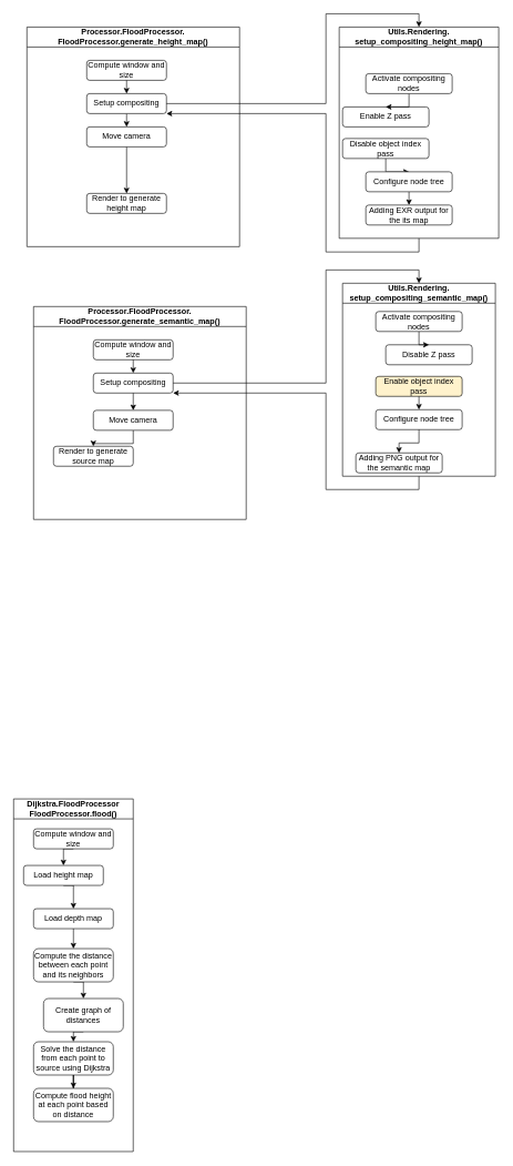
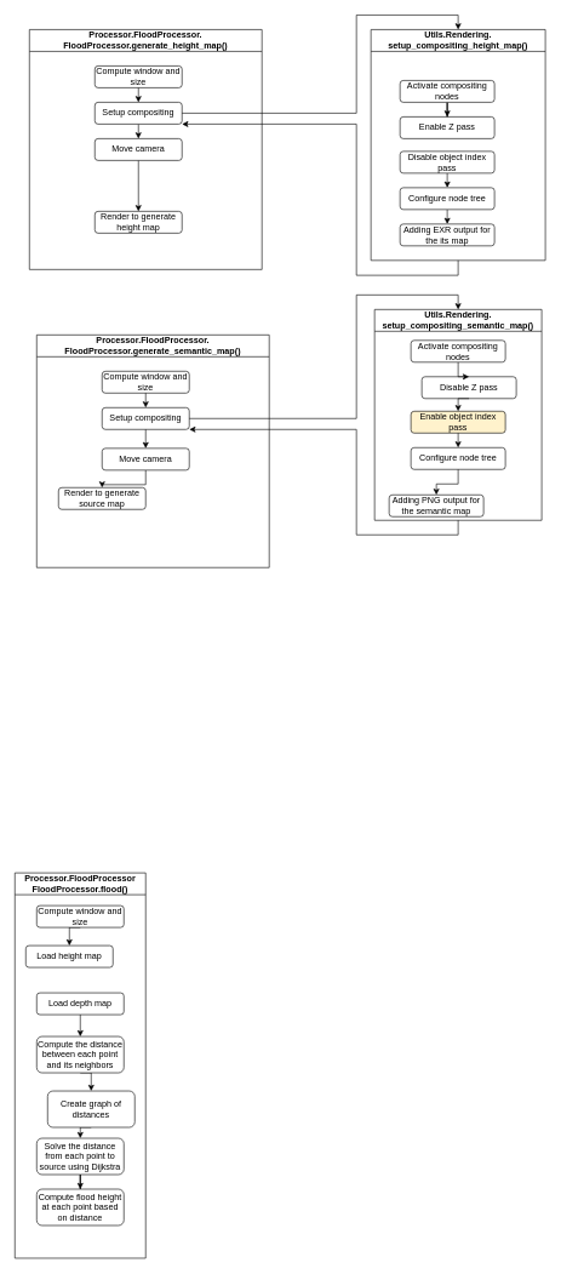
  <mxCell id="0" />
  <mxCell id="1" parent="0" />
- <mxCell id="2" value="Dijkstra.FloodProcessor&lt;br&gt;FloodProcessor.flood()" style="swimlane;whiteSpace=wrap;html=1;startSize=30;" parent="1" vertex="1"><mxGeometry x="20" y="1200" width="180" height="530" as="geometry"><mxRectangle x="80" y="890" width="250" height="30" as="alternateBounds" /></mxGeometry></mxCell>
+ <mxCell id="2" value="Processor.FloodProcessor&lt;br&gt;FloodProcessor.flood()" style="swimlane;whiteSpace=wrap;html=1;startSize=30;" parent="1" vertex="1"><mxGeometry x="20" y="1200" width="180" height="530" as="geometry"><mxRectangle x="80" y="890" width="250" height="30" as="alternateBounds" /></mxGeometry></mxCell>
  <mxCell id="3" style="edgeStyle=orthogonalEdgeStyle;rounded=0;orthogonalLoop=1;jettySize=auto;html=1;exitX=0.5;exitY=1;exitDx=0;exitDy=0;entryX=0.5;entryY=0;entryDx=0;entryDy=0;" edge="1" parent="2" source="4" target="6"><mxGeometry relative="1" as="geometry" /></mxCell>
  <mxCell id="4" value="Compute window and size" style="rounded=1;whiteSpace=wrap;html=1;fontSize=12;glass=0;strokeWidth=1;shadow=0;" vertex="1" parent="2"><mxGeometry x="30" y="45" width="120" height="30" as="geometry" /></mxCell>
- <mxCell id="5" style="edgeStyle=orthogonalEdgeStyle;rounded=0;orthogonalLoop=1;jettySize=auto;html=1;exitX=0.5;exitY=1;exitDx=0;exitDy=0;entryX=0.5;entryY=0;entryDx=0;entryDy=0;" edge="1" parent="2" source="6" target="8"><mxGeometry relative="1" as="geometry" /></mxCell>
  <mxCell id="6" value="Load height map" style="rounded=1;whiteSpace=wrap;html=1;fontSize=12;glass=0;strokeWidth=1;shadow=0;" vertex="1" parent="2"><mxGeometry x="15" y="100" width="120" height="30" as="geometry" /></mxCell>
  <mxCell id="7" style="edgeStyle=orthogonalEdgeStyle;rounded=0;orthogonalLoop=1;jettySize=auto;html=1;exitX=0.5;exitY=1;exitDx=0;exitDy=0;entryX=0.5;entryY=0;entryDx=0;entryDy=0;" edge="1" parent="2" source="8" target="10"><mxGeometry relative="1" as="geometry" /></mxCell>
  <mxCell id="8" value="Load depth map" style="rounded=1;whiteSpace=wrap;html=1;fontSize=12;glass=0;strokeWidth=1;shadow=0;" vertex="1" parent="2"><mxGeometry x="30" y="165" width="120" height="30" as="geometry" /></mxCell>
  <mxCell id="9" style="edgeStyle=orthogonalEdgeStyle;rounded=0;orthogonalLoop=1;jettySize=auto;html=1;exitX=0.5;exitY=1;exitDx=0;exitDy=0;entryX=0.5;entryY=0;entryDx=0;entryDy=0;" edge="1" parent="2" source="10" target="12"><mxGeometry relative="1" as="geometry" /></mxCell>
  <mxCell id="10" value="Compute the distance between each point and its neighbors" style="rounded=1;whiteSpace=wrap;html=1;fontSize=12;glass=0;strokeWidth=1;shadow=0;" vertex="1" parent="2"><mxGeometry x="30" y="225" width="120" height="50" as="geometry" /></mxCell>
  <mxCell id="11" style="edgeStyle=orthogonalEdgeStyle;rounded=0;orthogonalLoop=1;jettySize=auto;html=1;exitX=0.5;exitY=1;exitDx=0;exitDy=0;entryX=0.5;entryY=0;entryDx=0;entryDy=0;" edge="1" parent="2" source="12" target="14"><mxGeometry relative="1" as="geometry" /></mxCell>
  <mxCell id="12" value="Create graph of distances" style="rounded=1;whiteSpace=wrap;html=1;fontSize=12;glass=0;strokeWidth=1;shadow=0;" vertex="1" parent="2"><mxGeometry x="45" y="300" width="120" height="50" as="geometry" /></mxCell>
  <mxCell id="13" style="edgeStyle=orthogonalEdgeStyle;rounded=0;orthogonalLoop=1;jettySize=auto;html=1;exitX=0.5;exitY=1;exitDx=0;exitDy=0;" edge="1" parent="2" source="14" target="15"><mxGeometry relative="1" as="geometry" /></mxCell>
  <mxCell id="14" value="Solve the distance from each point to source using Dijkstra" style="rounded=1;whiteSpace=wrap;html=1;fontSize=12;glass=0;strokeWidth=1;shadow=0;" vertex="1" parent="2"><mxGeometry x="30" y="365" width="120" height="50" as="geometry" /></mxCell>
  <mxCell id="15" value="Compute flood height at each point based on distance" style="rounded=1;whiteSpace=wrap;html=1;fontSize=12;glass=0;strokeWidth=1;shadow=0;" vertex="1" parent="2"><mxGeometry x="30" y="435" width="120" height="50" as="geometry" /></mxCell>
  <mxCell id="16" style="edgeStyle=orthogonalEdgeStyle;rounded=0;orthogonalLoop=1;jettySize=auto;html=1;exitX=0.5;exitY=1;exitDx=0;exitDy=0;entryX=1;entryY=1;entryDx=0;entryDy=0;" edge="1" parent="1" source="17" target="29"><mxGeometry relative="1" as="geometry"><Array as="points"><mxPoint x="630" y="378" /><mxPoint x="490" y="378" /><mxPoint x="490" y="170" /></Array></mxGeometry></mxCell>
  <mxCell id="17" value="Utils.Rendering.&lt;br&gt;setup_compositing_height_map()" style="swimlane;whiteSpace=wrap;html=1;startSize=30;" vertex="1" parent="1"><mxGeometry x="510" y="40" width="240" height="317.5" as="geometry"><mxRectangle x="80" y="890" width="250" height="30" as="alternateBounds" /></mxGeometry></mxCell>
- <mxCell id="18" value="Enable Z pass" style="rounded=1;whiteSpace=wrap;html=1;fontSize=12;glass=0;strokeWidth=1;shadow=0;" vertex="1" parent="17"><mxGeometry x="5" y="120" width="130" height="30" as="geometry" /></mxCell>
+ <mxCell id="18" value="Enable Z pass" style="rounded=1;whiteSpace=wrap;html=1;fontSize=12;glass=0;strokeWidth=1;shadow=0;" vertex="1" parent="17"><mxGeometry x="40" y="120" width="130" height="30" as="geometry" /></mxCell>
  <mxCell id="19" value="" style="edgeStyle=orthogonalEdgeStyle;rounded=0;orthogonalLoop=1;jettySize=auto;html=1;" edge="1" parent="17" source="20" target="18"><mxGeometry relative="1" as="geometry" /></mxCell>
  <mxCell id="20" value="Activate compositing nodes" style="rounded=1;whiteSpace=wrap;html=1;fontSize=12;glass=0;strokeWidth=1;shadow=0;" vertex="1" parent="17"><mxGeometry x="40" y="70" width="130" height="30" as="geometry" /></mxCell>
  <mxCell id="21" style="edgeStyle=orthogonalEdgeStyle;rounded=0;orthogonalLoop=1;jettySize=auto;html=1;exitX=0.5;exitY=1;exitDx=0;exitDy=0;entryX=0.5;entryY=0;entryDx=0;entryDy=0;" edge="1" parent="17" source="22" target="24"><mxGeometry relative="1" as="geometry" /></mxCell>
- <mxCell id="22" value="Disable object index pass" style="rounded=1;whiteSpace=wrap;html=1;fontSize=12;glass=0;strokeWidth=1;shadow=0;" vertex="1" parent="17"><mxGeometry x="5" y="167.5" width="130" height="30" as="geometry" /></mxCell>
+ <mxCell id="22" value="Disable object index pass" style="rounded=1;whiteSpace=wrap;html=1;fontSize=12;glass=0;strokeWidth=1;shadow=0;" vertex="1" parent="17"><mxGeometry x="40" y="167.5" width="130" height="30" as="geometry" /></mxCell>
  <mxCell id="23" style="edgeStyle=orthogonalEdgeStyle;rounded=0;orthogonalLoop=1;jettySize=auto;html=1;exitX=0.5;exitY=1;exitDx=0;exitDy=0;entryX=0.5;entryY=0;entryDx=0;entryDy=0;" edge="1" parent="17" source="24" target="25"><mxGeometry relative="1" as="geometry" /></mxCell>
  <mxCell id="24" value="Configure node tree" style="rounded=1;whiteSpace=wrap;html=1;fontSize=12;glass=0;strokeWidth=1;shadow=0;" vertex="1" parent="17"><mxGeometry x="40" y="217.5" width="130" height="30" as="geometry" /></mxCell>
  <mxCell id="25" value="Adding EXR output for the its map" style="rounded=1;whiteSpace=wrap;html=1;fontSize=12;glass=0;strokeWidth=1;shadow=0;" vertex="1" parent="17"><mxGeometry x="40" y="267.5" width="130" height="30" as="geometry" /></mxCell>
  <mxCell id="26" value="Processor.FloodProcessor.&lt;br&gt;FloodProcessor.generate_height_map()" style="swimlane;whiteSpace=wrap;html=1;startSize=30;" vertex="1" parent="1"><mxGeometry x="40" y="40" width="320" height="330" as="geometry"><mxRectangle x="80" y="890" width="250" height="30" as="alternateBounds" /></mxGeometry></mxCell>
  <mxCell id="27" value="Compute window and size" style="rounded=1;whiteSpace=wrap;html=1;fontSize=12;glass=0;strokeWidth=1;shadow=0;" vertex="1" parent="26"><mxGeometry x="90" y="50" width="120" height="30" as="geometry" /></mxCell>
  <mxCell id="28" style="edgeStyle=orthogonalEdgeStyle;rounded=0;orthogonalLoop=1;jettySize=auto;html=1;exitX=0.5;exitY=1;exitDx=0;exitDy=0;entryX=0.5;entryY=0;entryDx=0;entryDy=0;" edge="1" parent="26" source="29" target="31"><mxGeometry relative="1" as="geometry" /></mxCell>
  <mxCell id="29" value="Setup compositing" style="rounded=1;whiteSpace=wrap;html=1;fontSize=12;glass=0;strokeWidth=1;shadow=0;" vertex="1" parent="26"><mxGeometry x="90" y="100" width="120" height="30" as="geometry" /></mxCell>
  <mxCell id="30" style="edgeStyle=orthogonalEdgeStyle;rounded=0;orthogonalLoop=1;jettySize=auto;html=1;exitX=0.5;exitY=1;exitDx=0;exitDy=0;entryX=0.5;entryY=0;entryDx=0;entryDy=0;" edge="1" parent="26" source="31" target="33"><mxGeometry relative="1" as="geometry" /></mxCell>
  <mxCell id="31" value="Move camera" style="rounded=1;whiteSpace=wrap;html=1;fontSize=12;glass=0;strokeWidth=1;shadow=0;" vertex="1" parent="26"><mxGeometry x="90" y="150" width="120" height="30" as="geometry" /></mxCell>
  <mxCell id="32" style="edgeStyle=orthogonalEdgeStyle;rounded=0;orthogonalLoop=1;jettySize=auto;html=1;exitX=0.5;exitY=1;exitDx=0;exitDy=0;entryX=0.5;entryY=0;entryDx=0;entryDy=0;" edge="1" parent="26" source="27" target="29"><mxGeometry relative="1" as="geometry" /></mxCell>
  <mxCell id="33" value="Render to generate height map" style="rounded=1;whiteSpace=wrap;html=1;fontSize=12;glass=0;strokeWidth=1;shadow=0;" vertex="1" parent="26"><mxGeometry x="90" y="250" width="120" height="30" as="geometry" /></mxCell>
  <mxCell id="34" value="Processor.FloodProcessor.&lt;br&gt;FloodProcessor.generate_semantic_map()" style="swimlane;whiteSpace=wrap;html=1;startSize=30;" vertex="1" parent="1"><mxGeometry x="50" y="460" width="320" height="320" as="geometry"><mxRectangle x="80" y="890" width="250" height="30" as="alternateBounds" /></mxGeometry></mxCell>
  <mxCell id="35" value="Compute window and size" style="rounded=1;whiteSpace=wrap;html=1;fontSize=12;glass=0;strokeWidth=1;shadow=0;" vertex="1" parent="34"><mxGeometry x="90" y="50" width="120" height="30" as="geometry" /></mxCell>
  <mxCell id="36" style="edgeStyle=orthogonalEdgeStyle;rounded=0;orthogonalLoop=1;jettySize=auto;html=1;exitX=0.5;exitY=1;exitDx=0;exitDy=0;entryX=0.5;entryY=0;entryDx=0;entryDy=0;" edge="1" parent="34" source="40" target="38"><mxGeometry relative="1" as="geometry" /></mxCell>
  <mxCell id="37" value="Setup compositing" style="rounded=1;whiteSpace=wrap;html=1;fontSize=12;glass=0;strokeWidth=1;shadow=0;" vertex="1" parent="34"><mxGeometry x="90" y="100" width="120" height="30" as="geometry" /></mxCell>
  <mxCell id="38" value="Render to generate source map" style="rounded=1;whiteSpace=wrap;html=1;fontSize=12;glass=0;strokeWidth=1;shadow=0;" vertex="1" parent="34"><mxGeometry x="30" y="210" width="120" height="30" as="geometry" /></mxCell>
  <mxCell id="39" style="edgeStyle=orthogonalEdgeStyle;rounded=0;orthogonalLoop=1;jettySize=auto;html=1;exitX=0.5;exitY=1;exitDx=0;exitDy=0;entryX=0.5;entryY=0;entryDx=0;entryDy=0;" edge="1" parent="34" source="35" target="37"><mxGeometry relative="1" as="geometry" /></mxCell>
  <mxCell id="40" value="Move camera" style="rounded=1;whiteSpace=wrap;html=1;fontSize=12;glass=0;strokeWidth=1;shadow=0;" vertex="1" parent="34"><mxGeometry x="90" y="156" width="120" height="30" as="geometry" /></mxCell>
  <mxCell id="41" value="" style="edgeStyle=orthogonalEdgeStyle;rounded=0;orthogonalLoop=1;jettySize=auto;html=1;exitX=0.5;exitY=1;exitDx=0;exitDy=0;entryX=0.5;entryY=0;entryDx=0;entryDy=0;" edge="1" parent="34" source="37" target="40"><mxGeometry relative="1" as="geometry"><mxPoint x="240" y="590" as="sourcePoint" /><mxPoint x="240" y="660" as="targetPoint" /></mxGeometry></mxCell>
  <mxCell id="42" style="edgeStyle=orthogonalEdgeStyle;rounded=0;orthogonalLoop=1;jettySize=auto;html=1;exitX=1;exitY=0.5;exitDx=0;exitDy=0;entryX=0.5;entryY=0;entryDx=0;entryDy=0;" edge="1" parent="1" source="29" target="17"><mxGeometry relative="1" as="geometry"><Array as="points"><mxPoint x="490" y="155" /><mxPoint x="490" y="20" /><mxPoint x="630" y="20" /></Array></mxGeometry></mxCell>
  <mxCell id="43" style="edgeStyle=orthogonalEdgeStyle;rounded=0;orthogonalLoop=1;jettySize=auto;html=1;exitX=0.5;exitY=1;exitDx=0;exitDy=0;entryX=1;entryY=1;entryDx=0;entryDy=0;" edge="1" parent="1" source="44" target="37"><mxGeometry relative="1" as="geometry"><Array as="points"><mxPoint x="630" y="735" /><mxPoint x="490" y="735" /><mxPoint x="490" y="590" /></Array></mxGeometry></mxCell>
  <mxCell id="44" value="Utils.Rendering.&lt;br&gt;setup_compositing_semantic_map()" style="swimlane;whiteSpace=wrap;html=1;startSize=30;" vertex="1" parent="1"><mxGeometry x="515" y="425" width="230" height="290" as="geometry"><mxRectangle x="80" y="890" width="250" height="30" as="alternateBounds" /></mxGeometry></mxCell>
  <mxCell id="45" value="Disable Z pass" style="rounded=1;whiteSpace=wrap;html=1;fontSize=12;glass=0;strokeWidth=1;shadow=0;" vertex="1" parent="44"><mxGeometry x="65" y="92.5" width="130" height="30" as="geometry" /></mxCell>
  <mxCell id="46" value="" style="edgeStyle=orthogonalEdgeStyle;rounded=0;orthogonalLoop=1;jettySize=auto;html=1;" edge="1" parent="44" source="47" target="45"><mxGeometry relative="1" as="geometry" /></mxCell>
  <mxCell id="47" value="Activate compositing nodes" style="rounded=1;whiteSpace=wrap;html=1;fontSize=12;glass=0;strokeWidth=1;shadow=0;" vertex="1" parent="44"><mxGeometry x="50" y="42.5" width="130" height="30" as="geometry" /></mxCell>
  <mxCell id="48" value="Enable object index pass" style="rounded=1;whiteSpace=wrap;html=1;fontSize=12;glass=0;strokeWidth=1;shadow=0;fillColor=#fff2cc;" vertex="1" parent="44"><mxGeometry x="50" y="140" width="130" height="30" as="geometry" /></mxCell>
+ <mxCell id="49" style="edgeStyle=orthogonalEdgeStyle;rounded=0;orthogonalLoop=1;jettySize=auto;html=1;exitX=0.5;exitY=1;exitDx=0;exitDy=0;entryX=0.5;entryY=0;entryDx=0;entryDy=0;" edge="1" parent="44" source="45" target="48"><mxGeometry relative="1" as="geometry" /></mxCell>
  <mxCell id="50" value="Configure node tree" style="rounded=1;whiteSpace=wrap;html=1;fontSize=12;glass=0;strokeWidth=1;shadow=0;" vertex="1" parent="44"><mxGeometry x="50" y="190" width="130" height="30" as="geometry" /></mxCell>
  <mxCell id="51" style="edgeStyle=orthogonalEdgeStyle;rounded=0;orthogonalLoop=1;jettySize=auto;html=1;exitX=0.5;exitY=1;exitDx=0;exitDy=0;entryX=0.5;entryY=0;entryDx=0;entryDy=0;" edge="1" parent="44" source="48" target="50"><mxGeometry relative="1" as="geometry" /></mxCell>
  <mxCell id="52" value="Adding PNG output for the semantic map" style="rounded=1;whiteSpace=wrap;html=1;fontSize=12;glass=0;strokeWidth=1;shadow=0;" vertex="1" parent="44"><mxGeometry x="20" y="255" width="130" height="30" as="geometry" /></mxCell>
  <mxCell id="53" style="edgeStyle=orthogonalEdgeStyle;rounded=0;orthogonalLoop=1;jettySize=auto;html=1;exitX=0.5;exitY=1;exitDx=0;exitDy=0;entryX=0.5;entryY=0;entryDx=0;entryDy=0;" edge="1" parent="44" source="50" target="52"><mxGeometry relative="1" as="geometry" /></mxCell>
  <mxCell id="54" style="edgeStyle=orthogonalEdgeStyle;rounded=0;orthogonalLoop=1;jettySize=auto;html=1;exitX=1;exitY=0.5;exitDx=0;exitDy=0;entryX=0.5;entryY=0;entryDx=0;entryDy=0;" edge="1" parent="1" source="37" target="44"><mxGeometry relative="1" as="geometry"><Array as="points"><mxPoint x="490" y="575" /><mxPoint x="490" y="405" /><mxPoint x="630" y="405" /></Array></mxGeometry></mxCell>
